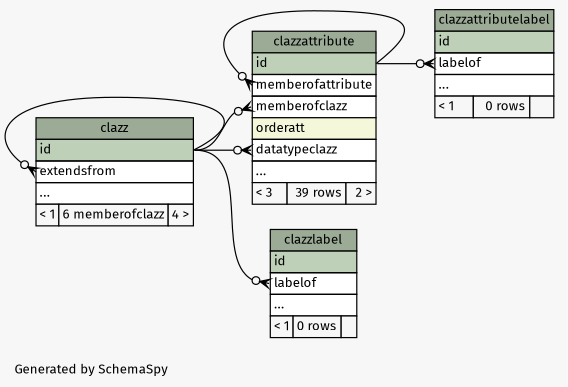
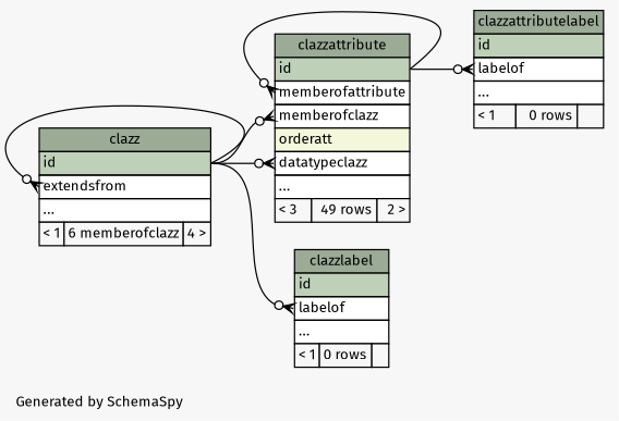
  digraph {
    bgcolor="#f7f7f7"
    fontname="Fira Sans"
    fontsize=11
    label="\nGenerated by SchemaSpy"
    labeljust=l
    nodesep=0.18
    rankdir=RL
    ranksep=0.46
    node [fontname="Fira Sans" fontsize=11 shape=plaintext]
    edge [arrowhead=none arrowsize=0.8 arrowtail=crowodot dir=back fontname="Fira Sans" headport="id:e" tailport="labelof:w"]
    n1 [label=<     <TABLE BORDER="0" CELLBORDER="1" CELLSPACING="0" BGCOLOR="#ffffff">       <TR><TD COLSPAN="3" BGCOLOR="#9bab96" ALIGN="CENTER">clazz</TD></TR>       <TR><TD PORT="id" COLSPAN="3" BGCOLOR="#bed1b8" ALIGN="LEFT">id</TD></TR>       <TR><TD PORT="extendsfrom" COLSPAN="3" ALIGN="LEFT">extendsfrom</TD></TR>       <TR><TD PORT="elipses" COLSPAN="3" ALIGN="LEFT">...</TD></TR>       <TR><TD ALIGN="LEFT" BGCOLOR="#f7f7f7">&lt; 1</TD><TD ALIGN="RIGHT" BGCOLOR="#f7f7f7">6 memberofclazz</TD><TD ALIGN="RIGHT" BGCOLOR="#f7f7f7">4 &gt;</TD></TR>     </TABLE>>]
-   n2 [label=<     <TABLE BORDER="0" CELLBORDER="1" CELLSPACING="0" BGCOLOR="#ffffff">       <TR><TD COLSPAN="3" BGCOLOR="#9bab96" ALIGN="CENTER">clazzattribute</TD></TR>       <TR><TD PORT="id" COLSPAN="3" BGCOLOR="#bed1b8" ALIGN="LEFT">id</TD></TR>       <TR><TD PORT="memberofattribute" COLSPAN="3" ALIGN="LEFT">memberofattribute</TD></TR>       <TR><TD PORT="memberofclazz" COLSPAN="3" ALIGN="LEFT">memberofclazz</TD></TR>       <TR><TD PORT="orderatt" COLSPAN="3" BGCOLOR="#f4f7da" ALIGN="LEFT">orderatt</TD></TR>       <TR><TD PORT="datatypeclazz" COLSPAN="3" ALIGN="LEFT">datatypeclazz</TD></TR>       <TR><TD PORT="elipses" COLSPAN="3" ALIGN="LEFT">...</TD></TR>       <TR><TD ALIGN="LEFT" BGCOLOR="#f7f7f7">&lt; 3</TD><TD ALIGN="RIGHT" BGCOLOR="#f7f7f7">39 rows</TD><TD ALIGN="RIGHT" BGCOLOR="#f7f7f7">2 &gt;</TD></TR>     </TABLE>>]
+   n2 [label=<     <TABLE BORDER="0" CELLBORDER="1" CELLSPACING="0" BGCOLOR="#ffffff">       <TR><TD COLSPAN="3" BGCOLOR="#9bab96" ALIGN="CENTER">clazzattribute</TD></TR>       <TR><TD PORT="id" COLSPAN="3" BGCOLOR="#bed1b8" ALIGN="LEFT">id</TD></TR>       <TR><TD PORT="memberofattribute" COLSPAN="3" ALIGN="LEFT">memberofattribute</TD></TR>       <TR><TD PORT="memberofclazz" COLSPAN="3" ALIGN="LEFT">memberofclazz</TD></TR>       <TR><TD PORT="orderatt" COLSPAN="3" BGCOLOR="#f4f7da" ALIGN="LEFT">orderatt</TD></TR>       <TR><TD PORT="datatypeclazz" COLSPAN="3" ALIGN="LEFT">datatypeclazz</TD></TR>       <TR><TD PORT="elipses" COLSPAN="3" ALIGN="LEFT">...</TD></TR>       <TR><TD ALIGN="LEFT" BGCOLOR="#f7f7f7">&lt; 3</TD><TD ALIGN="RIGHT" BGCOLOR="#f7f7f7">49 rows</TD><TD ALIGN="RIGHT" BGCOLOR="#f7f7f7">2 &gt;</TD></TR>     </TABLE>>]
    n3 [label=<     <TABLE BORDER="0" CELLBORDER="1" CELLSPACING="0" BGCOLOR="#ffffff">       <TR><TD COLSPAN="3" BGCOLOR="#9bab96" ALIGN="CENTER">clazzattributelabel</TD></TR>       <TR><TD PORT="id" COLSPAN="3" BGCOLOR="#bed1b8" ALIGN="LEFT">id</TD></TR>       <TR><TD PORT="labelof" COLSPAN="3" ALIGN="LEFT">labelof</TD></TR>       <TR><TD PORT="elipses" COLSPAN="3" ALIGN="LEFT">...</TD></TR>       <TR><TD ALIGN="LEFT" BGCOLOR="#f7f7f7">&lt; 1</TD><TD ALIGN="RIGHT" BGCOLOR="#f7f7f7">0 rows</TD><TD ALIGN="RIGHT" BGCOLOR="#f7f7f7">  </TD></TR>     </TABLE>>]
    n4 [label=<     <TABLE BORDER="0" CELLBORDER="1" CELLSPACING="0" BGCOLOR="#ffffff">       <TR><TD COLSPAN="3" BGCOLOR="#9bab96" ALIGN="CENTER">clazzlabel</TD></TR>       <TR><TD PORT="id" COLSPAN="3" BGCOLOR="#bed1b8" ALIGN="LEFT">id</TD></TR>       <TR><TD PORT="labelof" COLSPAN="3" ALIGN="LEFT">labelof</TD></TR>       <TR><TD PORT="elipses" COLSPAN="3" ALIGN="LEFT">...</TD></TR>       <TR><TD ALIGN="LEFT" BGCOLOR="#f7f7f7">&lt; 1</TD><TD ALIGN="RIGHT" BGCOLOR="#f7f7f7">0 rows</TD><TD ALIGN="RIGHT" BGCOLOR="#f7f7f7">  </TD></TR>     </TABLE>>]
    n1 -> n1 [tailport="extendsfrom:w"]
    n2 -> n1 [tailport="datatypeclazz:w"]
    n2 -> n1 [tailport="memberofclazz:w"]
    n2 -> n2 [tailport="memberofattribute:w"]
    n3 -> n2
    n4 -> n1
  }
